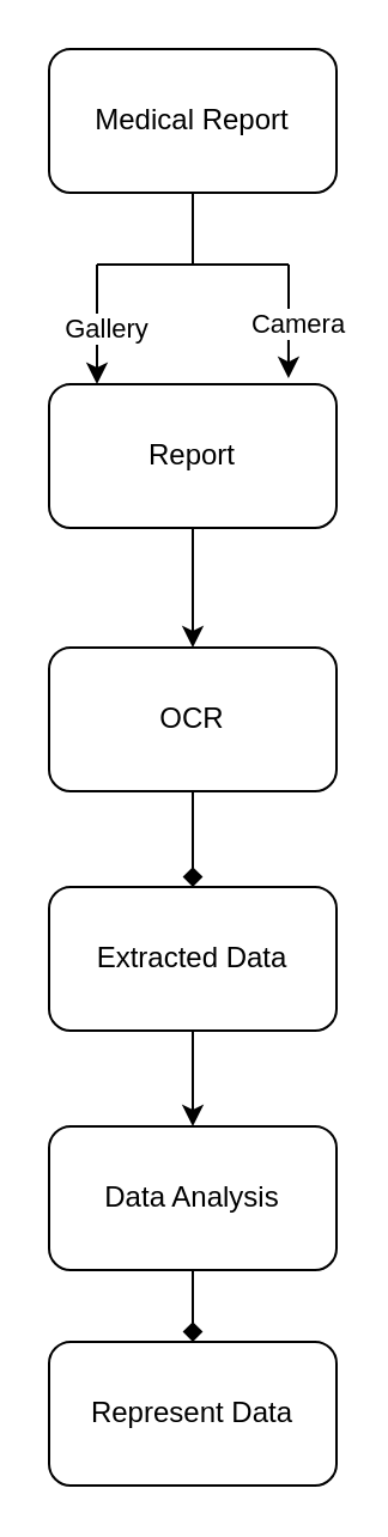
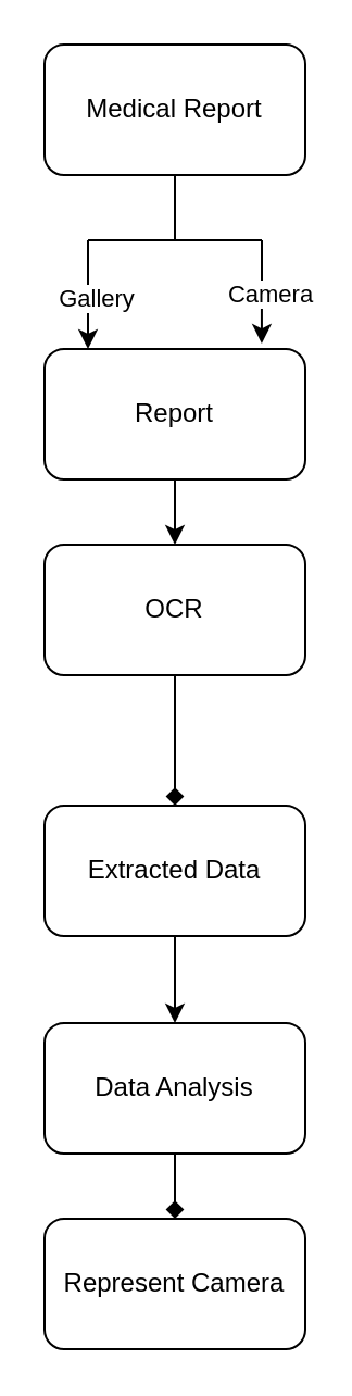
  <mxCell id="0" />
  <mxCell id="1" parent="0" />
  <mxCell id="2" value="Medical Report" style="rounded=1;whiteSpace=wrap;html=1;" vertex="1" parent="1"><mxGeometry x="20" y="20" width="120" height="60" as="geometry" /></mxCell>
  <mxCell id="3" style="edgeStyle=orthogonalEdgeStyle;rounded=0;orthogonalLoop=1;jettySize=auto;html=1;entryX=0.5;entryY=0;entryDx=0;entryDy=0;" edge="1" parent="1" source="4" target="6"><mxGeometry relative="1" as="geometry" /></mxCell>
  <mxCell id="4" value="Report" style="rounded=1;whiteSpace=wrap;html=1;" vertex="1" parent="1"><mxGeometry x="20" y="160" width="120" height="60" as="geometry" /></mxCell>
  <mxCell id="5" style="edgeStyle=orthogonalEdgeStyle;rounded=0;orthogonalLoop=1;jettySize=auto;html=1;entryX=0.5;entryY=0;entryDx=0;entryDy=0;endArrow=diamond;" edge="1" parent="1" source="6" target="8"><mxGeometry relative="1" as="geometry" /></mxCell>
- <mxCell id="6" value="OCR" style="rounded=1;whiteSpace=wrap;html=1;" vertex="1" parent="1"><mxGeometry x="20" y="270" width="120" height="60" as="geometry" /></mxCell>
+ <mxCell id="6" value="OCR" style="rounded=1;whiteSpace=wrap;html=1;" vertex="1" parent="1"><mxGeometry x="20" y="250" width="120" height="60" as="geometry" /></mxCell>
  <mxCell id="7" style="edgeStyle=orthogonalEdgeStyle;rounded=0;orthogonalLoop=1;jettySize=auto;html=1;entryX=0.5;entryY=0;entryDx=0;entryDy=0;" edge="1" parent="1" source="8" target="10"><mxGeometry relative="1" as="geometry" /></mxCell>
  <mxCell id="8" value="Extracted Data" style="rounded=1;whiteSpace=wrap;html=1;" vertex="1" parent="1"><mxGeometry x="20" y="370" width="120" height="60" as="geometry" /></mxCell>
  <mxCell id="9" style="edgeStyle=orthogonalEdgeStyle;rounded=0;orthogonalLoop=1;jettySize=auto;html=1;entryX=0.5;entryY=0;entryDx=0;entryDy=0;endArrow=diamond;" edge="1" parent="1" source="10" target="11"><mxGeometry relative="1" as="geometry" /></mxCell>
  <mxCell id="10" value="Data Analysis" style="rounded=1;whiteSpace=wrap;html=1;" vertex="1" parent="1"><mxGeometry x="20" y="470" width="120" height="60" as="geometry" /></mxCell>
- <mxCell id="11" value="Represent Data" style="rounded=1;whiteSpace=wrap;html=1;" vertex="1" parent="1"><mxGeometry x="20" y="560" width="120" height="60" as="geometry" /></mxCell>
+ <mxCell id="11" value="Represent Camera" style="rounded=1;whiteSpace=wrap;html=1;" vertex="1" parent="1"><mxGeometry x="20" y="560" width="120" height="60" as="geometry" /></mxCell>
  <mxCell id="12" value="" style="endArrow=none;html=1;rounded=0;" edge="1" parent="1"><mxGeometry width="50" height="50" relative="1" as="geometry"><mxPoint x="80" y="110" as="sourcePoint" /><mxPoint x="80" y="80" as="targetPoint" /></mxGeometry></mxCell>
  <mxCell id="13" value="" style="endArrow=none;html=1;rounded=0;" edge="1" parent="1"><mxGeometry width="50" height="50" relative="1" as="geometry"><mxPoint x="40" y="110" as="sourcePoint" /><mxPoint x="120" y="110" as="targetPoint" /></mxGeometry></mxCell>
  <mxCell id="14" value="" style="endArrow=classic;html=1;rounded=0;entryX=0.833;entryY=-0.041;entryDx=0;entryDy=0;entryPerimeter=0;" edge="1" parent="1" target="4"><mxGeometry width="50" height="50" relative="1" as="geometry"><mxPoint x="120" y="110" as="sourcePoint" /><mxPoint x="180" y="80" as="targetPoint" /></mxGeometry></mxCell>
  <mxCell id="15" value="Camera" style="edgeLabel;html=1;align=center;verticalAlign=middle;resizable=0;points=[];" vertex="1" connectable="0" parent="14"><mxGeometry x="0.006" y="4" relative="1" as="geometry"><mxPoint as="offset" /></mxGeometry></mxCell>
  <mxCell id="16" value="" style="endArrow=classic;html=1;rounded=0;entryX=0.833;entryY=-0.041;entryDx=0;entryDy=0;entryPerimeter=0;" edge="1" parent="1"><mxGeometry width="50" height="50" relative="1" as="geometry"><mxPoint x="40" y="110" as="sourcePoint" /><mxPoint x="40" y="160" as="targetPoint" /></mxGeometry></mxCell>
  <mxCell id="17" value="Gallery" style="edgeLabel;html=1;align=center;verticalAlign=middle;resizable=0;points=[];" vertex="1" connectable="0" parent="16"><mxGeometry x="0.026" y="3" relative="1" as="geometry"><mxPoint as="offset" /></mxGeometry></mxCell>
